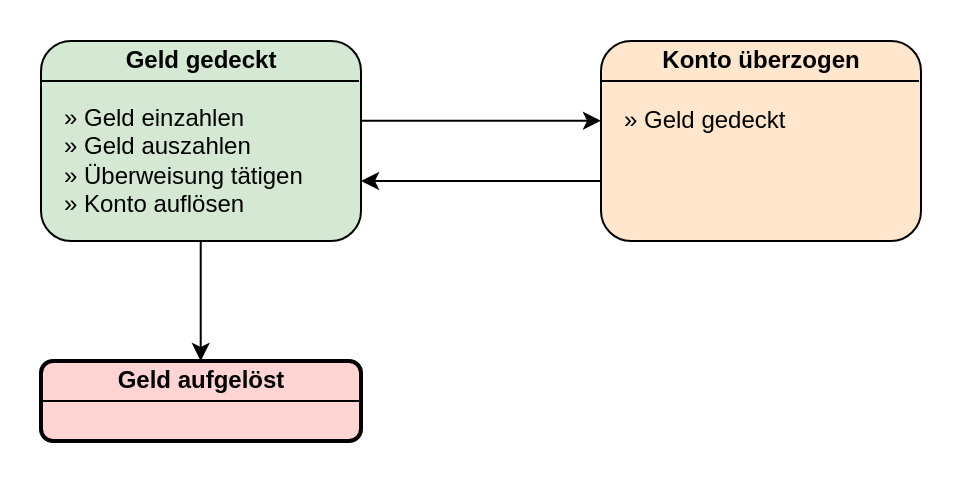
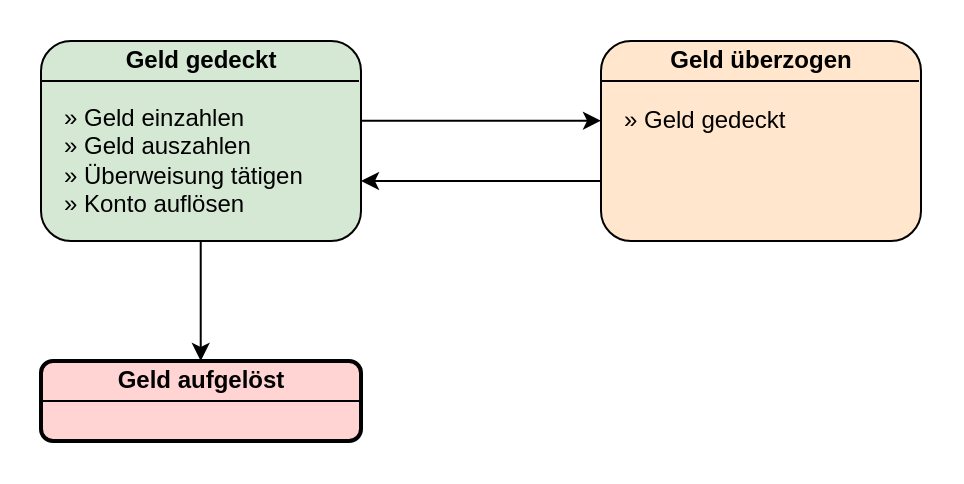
  <mxCell id="0" />
  <mxCell id="1" parent="0" />
  <mxCell id="2" value="" style="rounded=1;whiteSpace=wrap;html=1;fillColor=#d5e8d4;strokeColor=#000000;" parent="1" vertex="1"><mxGeometry x="20" y="20" width="160" height="100" as="geometry" /></mxCell>
  <mxCell id="3" value="&lt;b&gt;Geld gedeckt&lt;/b&gt;" style="text;html=1;align=center;verticalAlign=middle;resizable=0;points=[];autosize=1;" parent="1" vertex="1"><mxGeometry x="50" y="20" width="100" height="20" as="geometry" /></mxCell>
  <mxCell id="4" value="" style="endArrow=none;html=1;" parent="1" edge="1"><mxGeometry width="50" height="50" relative="1" as="geometry"><mxPoint x="20" y="40" as="sourcePoint" /><mxPoint x="179" y="40" as="targetPoint" /></mxGeometry></mxCell>
  <mxCell id="5" value="» Geld einzahlen&lt;div align=&quot;left&quot;&gt;» Geld auszahlen&lt;/div&gt;&lt;div align=&quot;left&quot;&gt;» Überweisung tätigen&lt;/div&gt;&lt;div align=&quot;left&quot;&gt;» Konto auflösen&lt;br&gt;&lt;/div&gt;" style="text;html=1;align=left;verticalAlign=middle;resizable=0;points=[];autosize=1;" parent="1" vertex="1"><mxGeometry x="30" y="50" width="130" height="60" as="geometry" /></mxCell>
  <mxCell id="6" value="" style="rounded=1;whiteSpace=wrap;html=1;fillColor=#ffe6cc;strokeColor=#000000;" parent="1" vertex="1"><mxGeometry x="300" y="20" width="160" height="100" as="geometry" /></mxCell>
- <mxCell id="7" value="&lt;b&gt;Konto überzogen&lt;/b&gt;" style="text;html=1;align=center;verticalAlign=middle;resizable=0;points=[];autosize=1;" parent="1" vertex="1"><mxGeometry x="325" y="20" width="110" height="20" as="geometry" /></mxCell>
+ <mxCell id="7" value="&lt;b&gt;Geld überzogen&lt;/b&gt;" style="text;html=1;align=center;verticalAlign=middle;resizable=0;points=[];autosize=1;" parent="1" vertex="1"><mxGeometry x="325" y="20" width="110" height="20" as="geometry" /></mxCell>
  <mxCell id="8" value="" style="endArrow=none;html=1;" parent="1" edge="1"><mxGeometry width="50" height="50" relative="1" as="geometry"><mxPoint x="300" y="40" as="sourcePoint" /><mxPoint x="459" y="40" as="targetPoint" /></mxGeometry></mxCell>
  <mxCell id="9" value="» Geld gedeckt" style="text;html=1;align=left;verticalAlign=middle;resizable=0;points=[];autosize=1;" parent="1" vertex="1"><mxGeometry x="310" y="50" width="110" height="20" as="geometry" /></mxCell>
  <mxCell id="10" value="" style="rounded=1;whiteSpace=wrap;html=1;strokeWidth=2;fillColor=#FFD4D2;strokeColor=#000000;" parent="1" vertex="1"><mxGeometry x="20" y="180" width="160" height="40" as="geometry" /></mxCell>
  <mxCell id="11" value="&lt;b&gt;Geld aufgelöst&lt;/b&gt;" style="text;html=1;align=center;verticalAlign=middle;resizable=0;points=[];autosize=1;" parent="1" vertex="1"><mxGeometry x="45" y="180" width="110" height="20" as="geometry" /></mxCell>
  <mxCell id="12" value="" style="endArrow=none;html=1;" parent="1" edge="1"><mxGeometry width="50" height="50" relative="1" as="geometry"><mxPoint x="20" y="200" as="sourcePoint" /><mxPoint x="179" y="200" as="targetPoint" /></mxGeometry></mxCell>
  <mxCell id="13" value="" style="endArrow=classic;html=1;" parent="1" edge="1"><mxGeometry width="50" height="50" relative="1" as="geometry"><mxPoint x="99.86" y="120" as="sourcePoint" /><mxPoint x="99.86" y="180" as="targetPoint" /></mxGeometry></mxCell>
  <mxCell id="14" value="" style="endArrow=classic;html=1;" parent="1" edge="1"><mxGeometry width="50" height="50" relative="1" as="geometry"><mxPoint x="180" y="59.86" as="sourcePoint" /><mxPoint x="300" y="59.86" as="targetPoint" /></mxGeometry></mxCell>
  <mxCell id="15" value="" style="endArrow=classic;html=1;" parent="1" edge="1"><mxGeometry width="50" height="50" relative="1" as="geometry"><mxPoint x="300" y="90" as="sourcePoint" /><mxPoint x="180" y="90" as="targetPoint" /></mxGeometry></mxCell>
